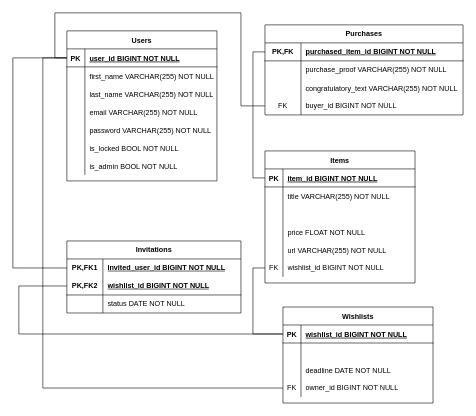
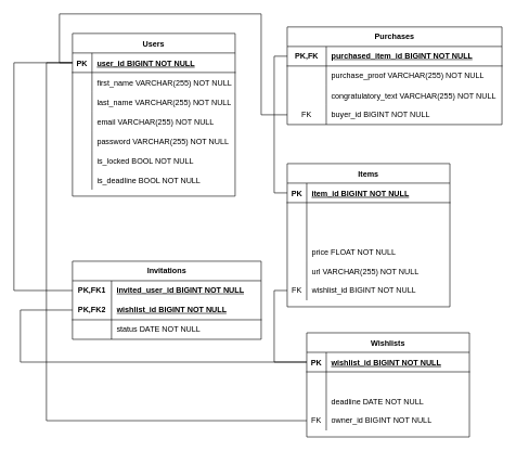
  <mxCell id="0" />
  <mxCell id="1" parent="0" />
  <mxCell id="2" value="Users" style="shape=table;startSize=30;container=1;collapsible=1;childLayout=tableLayout;fixedRows=1;rowLines=0;fontStyle=1;align=center;resizeLast=1;" vertex="1" parent="1"><mxGeometry x="110.91" y="50.91" width="250" height="250" as="geometry" /></mxCell>
  <mxCell id="3" value="" style="shape=partialRectangle;collapsible=0;dropTarget=0;pointerEvents=0;fillColor=none;points=[[0,0.5],[1,0.5]];portConstraint=eastwest;top=0;left=0;right=0;bottom=1;" vertex="1" parent="2"><mxGeometry y="30" width="250" height="30" as="geometry" /></mxCell>
  <mxCell id="4" value="PK" style="shape=partialRectangle;overflow=hidden;connectable=0;fillColor=none;top=0;left=0;bottom=0;right=0;fontStyle=1;" vertex="1" parent="3"><mxGeometry width="30" height="30" as="geometry"><mxRectangle width="30" height="30" as="alternateBounds" /></mxGeometry></mxCell>
  <mxCell id="5" value="user_id BIGINT NOT NULL " style="shape=partialRectangle;overflow=hidden;connectable=0;fillColor=none;top=0;left=0;bottom=0;right=0;align=left;spacingLeft=6;fontStyle=5;" vertex="1" parent="3"><mxGeometry x="30" width="220" height="30" as="geometry"><mxRectangle width="220" height="30" as="alternateBounds" /></mxGeometry></mxCell>
  <mxCell id="6" value="" style="shape=partialRectangle;collapsible=0;dropTarget=0;pointerEvents=0;fillColor=none;points=[[0,0.5],[1,0.5]];portConstraint=eastwest;top=0;left=0;right=0;bottom=0;" vertex="1" parent="2"><mxGeometry y="60" width="250" height="30" as="geometry" /></mxCell>
  <mxCell id="7" value="" style="shape=partialRectangle;overflow=hidden;connectable=0;fillColor=none;top=0;left=0;bottom=0;right=0;" vertex="1" parent="6"><mxGeometry width="30" height="30" as="geometry"><mxRectangle width="30" height="30" as="alternateBounds" /></mxGeometry></mxCell>
  <mxCell id="8" value="first_name VARCHAR(255) NOT NULL" style="shape=partialRectangle;overflow=hidden;connectable=0;fillColor=none;top=0;left=0;bottom=0;right=0;align=left;spacingLeft=6;" vertex="1" parent="6"><mxGeometry x="30" width="220" height="30" as="geometry"><mxRectangle width="220" height="30" as="alternateBounds" /></mxGeometry></mxCell>
  <mxCell id="9" value="" style="shape=tableRow;horizontal=0;startSize=0;swimlaneHead=0;swimlaneBody=0;fillColor=none;collapsible=0;dropTarget=0;points=[[0,0.5],[1,0.5]];portConstraint=eastwest;top=0;left=0;right=0;bottom=0;" vertex="1" parent="2"><mxGeometry y="90" width="250" height="30" as="geometry" /></mxCell>
  <mxCell id="10" value="" style="shape=partialRectangle;connectable=0;fillColor=none;top=0;left=0;bottom=0;right=0;editable=1;overflow=hidden;" vertex="1" parent="9"><mxGeometry width="30" height="30" as="geometry"><mxRectangle width="30" height="30" as="alternateBounds" /></mxGeometry></mxCell>
  <mxCell id="11" value="last_name VARCHAR(255) NOT NULL" style="shape=partialRectangle;connectable=0;fillColor=none;top=0;left=0;bottom=0;right=0;align=left;spacingLeft=6;overflow=hidden;" vertex="1" parent="9"><mxGeometry x="30" width="220" height="30" as="geometry"><mxRectangle width="220" height="30" as="alternateBounds" /></mxGeometry></mxCell>
  <mxCell id="12" value="" style="shape=tableRow;horizontal=0;startSize=0;swimlaneHead=0;swimlaneBody=0;fillColor=none;collapsible=0;dropTarget=0;points=[[0,0.5],[1,0.5]];portConstraint=eastwest;top=0;left=0;right=0;bottom=0;" vertex="1" parent="2"><mxGeometry y="120" width="250" height="30" as="geometry" /></mxCell>
  <mxCell id="13" value="" style="shape=partialRectangle;connectable=0;fillColor=none;top=0;left=0;bottom=0;right=0;editable=1;overflow=hidden;" vertex="1" parent="12"><mxGeometry width="30" height="30" as="geometry"><mxRectangle width="30" height="30" as="alternateBounds" /></mxGeometry></mxCell>
  <mxCell id="14" value="email VARCHAR(255) NOT NULL" style="shape=partialRectangle;connectable=0;fillColor=none;top=0;left=0;bottom=0;right=0;align=left;spacingLeft=6;overflow=hidden;" vertex="1" parent="12"><mxGeometry x="30" width="220" height="30" as="geometry"><mxRectangle width="220" height="30" as="alternateBounds" /></mxGeometry></mxCell>
  <mxCell id="15" value="" style="shape=tableRow;horizontal=0;startSize=0;swimlaneHead=0;swimlaneBody=0;fillColor=none;collapsible=0;dropTarget=0;points=[[0,0.5],[1,0.5]];portConstraint=eastwest;top=0;left=0;right=0;bottom=0;" vertex="1" parent="2"><mxGeometry y="150" width="250" height="30" as="geometry" /></mxCell>
  <mxCell id="16" value="" style="shape=partialRectangle;connectable=0;fillColor=none;top=0;left=0;bottom=0;right=0;editable=1;overflow=hidden;" vertex="1" parent="15"><mxGeometry width="30" height="30" as="geometry"><mxRectangle width="30" height="30" as="alternateBounds" /></mxGeometry></mxCell>
  <mxCell id="17" value="password VARCHAR(255) NOT NULL" style="shape=partialRectangle;connectable=0;fillColor=none;top=0;left=0;bottom=0;right=0;align=left;spacingLeft=6;overflow=hidden;" vertex="1" parent="15"><mxGeometry x="30" width="220" height="30" as="geometry"><mxRectangle width="220" height="30" as="alternateBounds" /></mxGeometry></mxCell>
  <mxCell id="18" value="" style="shape=tableRow;horizontal=0;startSize=0;swimlaneHead=0;swimlaneBody=0;fillColor=none;collapsible=0;dropTarget=0;points=[[0,0.5],[1,0.5]];portConstraint=eastwest;top=0;left=0;right=0;bottom=0;" vertex="1" parent="2"><mxGeometry y="180" width="250" height="30" as="geometry" /></mxCell>
  <mxCell id="19" value="" style="shape=partialRectangle;connectable=0;fillColor=none;top=0;left=0;bottom=0;right=0;editable=1;overflow=hidden;" vertex="1" parent="18"><mxGeometry width="30" height="30" as="geometry"><mxRectangle width="30" height="30" as="alternateBounds" /></mxGeometry></mxCell>
  <mxCell id="20" value="is_locked BOOL NOT NULL" style="shape=partialRectangle;connectable=0;fillColor=none;top=0;left=0;bottom=0;right=0;align=left;spacingLeft=6;overflow=hidden;" vertex="1" parent="18"><mxGeometry x="30" width="220" height="30" as="geometry"><mxRectangle width="220" height="30" as="alternateBounds" /></mxGeometry></mxCell>
  <mxCell id="21" value="" style="shape=tableRow;horizontal=0;startSize=0;swimlaneHead=0;swimlaneBody=0;fillColor=none;collapsible=0;dropTarget=0;points=[[0,0.5],[1,0.5]];portConstraint=eastwest;top=0;left=0;right=0;bottom=0;" vertex="1" parent="2"><mxGeometry y="210" width="250" height="30" as="geometry" /></mxCell>
  <mxCell id="22" value="" style="shape=partialRectangle;connectable=0;fillColor=none;top=0;left=0;bottom=0;right=0;editable=1;overflow=hidden;" vertex="1" parent="21"><mxGeometry width="30" height="30" as="geometry"><mxRectangle width="30" height="30" as="alternateBounds" /></mxGeometry></mxCell>
- <mxCell id="23" value="is_admin BOOL NOT NULL" style="shape=partialRectangle;connectable=0;fillColor=none;top=0;left=0;bottom=0;right=0;align=left;spacingLeft=6;overflow=hidden;" vertex="1" parent="21"><mxGeometry x="30" width="220" height="30" as="geometry"><mxRectangle width="220" height="30" as="alternateBounds" /></mxGeometry></mxCell>
+ <mxCell id="23" value="is_deadline BOOL NOT NULL" style="shape=partialRectangle;connectable=0;fillColor=none;top=0;left=0;bottom=0;right=0;align=left;spacingLeft=6;overflow=hidden;" vertex="1" parent="21"><mxGeometry x="30" width="220" height="30" as="geometry"><mxRectangle width="220" height="30" as="alternateBounds" /></mxGeometry></mxCell>
  <mxCell id="24" value="Items" style="shape=table;startSize=30;container=1;collapsible=1;childLayout=tableLayout;fixedRows=1;rowLines=0;fontStyle=1;align=center;resizeLast=1;" vertex="1" parent="1"><mxGeometry x="440.91" y="250.91" width="250" height="220" as="geometry" /></mxCell>
  <mxCell id="25" value="" style="shape=partialRectangle;collapsible=0;dropTarget=0;pointerEvents=0;fillColor=none;points=[[0,0.5],[1,0.5]];portConstraint=eastwest;top=0;left=0;right=0;bottom=1;" vertex="1" parent="24"><mxGeometry y="30" width="250" height="30" as="geometry" /></mxCell>
  <mxCell id="26" value="PK" style="shape=partialRectangle;overflow=hidden;connectable=0;fillColor=none;top=0;left=0;bottom=0;right=0;fontStyle=1;" vertex="1" parent="25"><mxGeometry width="30" height="30" as="geometry"><mxRectangle width="30" height="30" as="alternateBounds" /></mxGeometry></mxCell>
  <mxCell id="27" value="item_id BIGINT NOT NULL " style="shape=partialRectangle;overflow=hidden;connectable=0;fillColor=none;top=0;left=0;bottom=0;right=0;align=left;spacingLeft=6;fontStyle=5;" vertex="1" parent="25"><mxGeometry x="30" width="220" height="30" as="geometry"><mxRectangle width="220" height="30" as="alternateBounds" /></mxGeometry></mxCell>
  <mxCell id="28" value="" style="shape=partialRectangle;collapsible=0;dropTarget=0;pointerEvents=0;fillColor=none;points=[[0,0.5],[1,0.5]];portConstraint=eastwest;top=0;left=0;right=0;bottom=0;" vertex="1" parent="24"><mxGeometry y="60" width="250" height="30" as="geometry" /></mxCell>
  <mxCell id="29" value="" style="shape=partialRectangle;overflow=hidden;connectable=0;fillColor=none;top=0;left=0;bottom=0;right=0;" vertex="1" parent="28"><mxGeometry width="30" height="30" as="geometry"><mxRectangle width="30" height="30" as="alternateBounds" /></mxGeometry></mxCell>
- <mxCell id="30" value="title VARCHAR(255) NOT NULL" style="shape=partialRectangle;overflow=hidden;connectable=0;fillColor=none;top=0;left=0;bottom=0;right=0;align=left;spacingLeft=6;" vertex="1" parent="28"><mxGeometry x="30" width="220" height="30" as="geometry"><mxRectangle width="220" height="30" as="alternateBounds" /></mxGeometry></mxCell>
  <mxCell id="31" value="" style="shape=partialRectangle;collapsible=0;dropTarget=0;pointerEvents=0;fillColor=none;points=[[0,0.5],[1,0.5]];portConstraint=eastwest;top=0;left=0;right=0;bottom=0;" vertex="1" parent="24"><mxGeometry y="90" width="250" height="30" as="geometry" /></mxCell>
  <mxCell id="32" value="" style="shape=partialRectangle;overflow=hidden;connectable=0;fillColor=none;top=0;left=0;bottom=0;right=0;" vertex="1" parent="31"><mxGeometry width="30" height="30" as="geometry"><mxRectangle width="30" height="30" as="alternateBounds" /></mxGeometry></mxCell>
  <mxCell id="33" value="" style="shape=tableRow;horizontal=0;startSize=0;swimlaneHead=0;swimlaneBody=0;fillColor=none;collapsible=0;dropTarget=0;points=[[0,0.5],[1,0.5]];portConstraint=eastwest;top=0;left=0;right=0;bottom=0;" vertex="1" parent="24"><mxGeometry y="120" width="250" height="30" as="geometry" /></mxCell>
  <mxCell id="34" value="" style="shape=partialRectangle;connectable=0;fillColor=none;top=0;left=0;bottom=0;right=0;editable=1;overflow=hidden;" vertex="1" parent="33"><mxGeometry width="30" height="30" as="geometry"><mxRectangle width="30" height="30" as="alternateBounds" /></mxGeometry></mxCell>
  <mxCell id="35" value="price FLOAT NOT NULL" style="shape=partialRectangle;connectable=0;fillColor=none;top=0;left=0;bottom=0;right=0;align=left;spacingLeft=6;overflow=hidden;" vertex="1" parent="33"><mxGeometry x="30" width="220" height="30" as="geometry"><mxRectangle width="220" height="30" as="alternateBounds" /></mxGeometry></mxCell>
  <mxCell id="36" value="" style="shape=tableRow;horizontal=0;startSize=0;swimlaneHead=0;swimlaneBody=0;fillColor=none;collapsible=0;dropTarget=0;points=[[0,0.5],[1,0.5]];portConstraint=eastwest;top=0;left=0;right=0;bottom=0;" vertex="1" parent="24"><mxGeometry y="150" width="250" height="30" as="geometry" /></mxCell>
  <mxCell id="37" value="" style="shape=partialRectangle;connectable=0;fillColor=none;top=0;left=0;bottom=0;right=0;editable=1;overflow=hidden;" vertex="1" parent="36"><mxGeometry width="30" height="30" as="geometry"><mxRectangle width="30" height="30" as="alternateBounds" /></mxGeometry></mxCell>
  <mxCell id="38" value="url VARCHAR(255) NOT NULL" style="shape=partialRectangle;connectable=0;fillColor=none;top=0;left=0;bottom=0;right=0;align=left;spacingLeft=6;overflow=hidden;" vertex="1" parent="36"><mxGeometry x="30" width="220" height="30" as="geometry"><mxRectangle width="220" height="30" as="alternateBounds" /></mxGeometry></mxCell>
  <mxCell id="39" value="" style="shape=tableRow;horizontal=0;startSize=0;swimlaneHead=0;swimlaneBody=0;fillColor=none;collapsible=0;dropTarget=0;points=[[0,0.5],[1,0.5]];portConstraint=eastwest;top=0;left=0;right=0;bottom=0;" vertex="1" parent="24"><mxGeometry y="180" width="250" height="30" as="geometry" /></mxCell>
  <mxCell id="40" value="FK" style="shape=partialRectangle;connectable=0;fillColor=none;top=0;left=0;bottom=0;right=0;fontStyle=0;overflow=hidden;whiteSpace=wrap;html=1;" vertex="1" parent="39"><mxGeometry width="30" height="30" as="geometry"><mxRectangle width="30" height="30" as="alternateBounds" /></mxGeometry></mxCell>
  <mxCell id="41" value="wishlist_id BIGINT NOT NULL" style="shape=partialRectangle;connectable=0;fillColor=none;top=0;left=0;bottom=0;right=0;align=left;spacingLeft=6;fontStyle=0;overflow=hidden;whiteSpace=wrap;html=1;" vertex="1" parent="39"><mxGeometry x="30" width="220" height="30" as="geometry"><mxRectangle width="220" height="30" as="alternateBounds" /></mxGeometry></mxCell>
  <mxCell id="42" value="Wishlists" style="shape=table;startSize=30;container=1;collapsible=1;childLayout=tableLayout;fixedRows=1;rowLines=0;fontStyle=1;align=center;resizeLast=1;" vertex="1" parent="1"><mxGeometry x="470.91" y="510.91" width="250" height="160" as="geometry" /></mxCell>
  <mxCell id="43" value="" style="shape=partialRectangle;collapsible=0;dropTarget=0;pointerEvents=0;fillColor=none;points=[[0,0.5],[1,0.5]];portConstraint=eastwest;top=0;left=0;right=0;bottom=1;" vertex="1" parent="42"><mxGeometry y="30" width="250" height="30" as="geometry" /></mxCell>
  <mxCell id="44" value="PK" style="shape=partialRectangle;overflow=hidden;connectable=0;fillColor=none;top=0;left=0;bottom=0;right=0;fontStyle=1;" vertex="1" parent="43"><mxGeometry width="30" height="30" as="geometry"><mxRectangle width="30" height="30" as="alternateBounds" /></mxGeometry></mxCell>
  <mxCell id="45" value="wishlist_id BIGINT NOT NULL " style="shape=partialRectangle;overflow=hidden;connectable=0;fillColor=none;top=0;left=0;bottom=0;right=0;align=left;spacingLeft=6;fontStyle=5;" vertex="1" parent="43"><mxGeometry x="30" width="220" height="30" as="geometry"><mxRectangle width="220" height="30" as="alternateBounds" /></mxGeometry></mxCell>
  <mxCell id="46" value="" style="shape=partialRectangle;collapsible=0;dropTarget=0;pointerEvents=0;fillColor=none;points=[[0,0.5],[1,0.5]];portConstraint=eastwest;top=0;left=0;right=0;bottom=0;" vertex="1" parent="42"><mxGeometry y="60" width="250" height="30" as="geometry" /></mxCell>
  <mxCell id="47" value="" style="shape=partialRectangle;overflow=hidden;connectable=0;fillColor=none;top=0;left=0;bottom=0;right=0;" vertex="1" parent="46"><mxGeometry width="30" height="30" as="geometry"><mxRectangle width="30" height="30" as="alternateBounds" /></mxGeometry></mxCell>
  <mxCell id="48" value="" style="shape=partialRectangle;collapsible=0;dropTarget=0;pointerEvents=0;fillColor=none;points=[[0,0.5],[1,0.5]];portConstraint=eastwest;top=0;left=0;right=0;bottom=0;" vertex="1" parent="42"><mxGeometry y="90" width="250" height="30" as="geometry" /></mxCell>
  <mxCell id="49" value="" style="shape=partialRectangle;overflow=hidden;connectable=0;fillColor=none;top=0;left=0;bottom=0;right=0;" vertex="1" parent="48"><mxGeometry width="30" height="30" as="geometry"><mxRectangle width="30" height="30" as="alternateBounds" /></mxGeometry></mxCell>
  <mxCell id="50" value="deadline DATE NOT NULL" style="shape=partialRectangle;overflow=hidden;connectable=0;fillColor=none;top=0;left=0;bottom=0;right=0;align=left;spacingLeft=6;" vertex="1" parent="48"><mxGeometry x="30" width="220" height="30" as="geometry"><mxRectangle width="220" height="30" as="alternateBounds" /></mxGeometry></mxCell>
  <mxCell id="51" value="" style="shape=tableRow;horizontal=0;startSize=0;swimlaneHead=0;swimlaneBody=0;fillColor=none;collapsible=0;dropTarget=0;points=[[0,0.5],[1,0.5]];portConstraint=eastwest;top=0;left=0;right=0;bottom=0;" vertex="1" parent="42"><mxGeometry y="120" width="250" height="30" as="geometry" /></mxCell>
  <mxCell id="52" value="FK" style="shape=partialRectangle;connectable=0;fillColor=none;top=0;left=0;bottom=0;right=0;fontStyle=0;overflow=hidden;whiteSpace=wrap;html=1;" vertex="1" parent="51"><mxGeometry width="30" height="30" as="geometry"><mxRectangle width="30" height="30" as="alternateBounds" /></mxGeometry></mxCell>
  <mxCell id="53" value="owner_id BIGINT NOT NULL" style="shape=partialRectangle;connectable=0;fillColor=none;top=0;left=0;bottom=0;right=0;align=left;spacingLeft=6;fontStyle=0;overflow=hidden;whiteSpace=wrap;html=1;" vertex="1" parent="51"><mxGeometry x="30" width="220" height="30" as="geometry"><mxRectangle width="220" height="30" as="alternateBounds" /></mxGeometry></mxCell>
  <mxCell id="54" value="" style="edgeStyle=orthogonalEdgeStyle;fontSize=12;html=1;endArrow=none;rounded=0;entryX=0;entryY=0.5;entryDx=0;entryDy=0;exitX=0;exitY=0.5;exitDx=0;exitDy=0;startFill=0;" edge="1" parent="1" source="3" target="51"><mxGeometry width="100" height="100" relative="1" as="geometry"><mxPoint x="330.91" y="270.91" as="sourcePoint" /><mxPoint x="360.91" y="650.91" as="targetPoint" /><Array as="points"><mxPoint x="70.91" y="95.91" /><mxPoint x="70.91" y="645.91" /></Array></mxGeometry></mxCell>
  <mxCell id="55" value="Invitations" style="shape=table;startSize=30;container=1;collapsible=1;childLayout=tableLayout;fixedRows=1;rowLines=0;fontStyle=1;align=center;resizeLast=1;html=1;whiteSpace=wrap;" vertex="1" parent="1"><mxGeometry x="110.91" y="400.91" width="290" height="120" as="geometry" /></mxCell>
  <mxCell id="56" value="" style="shape=tableRow;horizontal=0;startSize=0;swimlaneHead=0;swimlaneBody=0;fillColor=none;collapsible=0;dropTarget=0;points=[[0,0.5],[1,0.5]];portConstraint=eastwest;top=0;left=0;right=0;bottom=0;html=1;" vertex="1" parent="55"><mxGeometry y="30" width="290" height="30" as="geometry" /></mxCell>
  <mxCell id="57" value="PK,FK1" style="shape=partialRectangle;connectable=0;fillColor=none;top=0;left=0;bottom=0;right=0;fontStyle=1;overflow=hidden;html=1;whiteSpace=wrap;" vertex="1" parent="56"><mxGeometry width="60" height="30" as="geometry"><mxRectangle width="60" height="30" as="alternateBounds" /></mxGeometry></mxCell>
  <mxCell id="58" value="invited_user_id BIGINT NOT NULL" style="shape=partialRectangle;connectable=0;fillColor=none;top=0;left=0;bottom=0;right=0;align=left;spacingLeft=6;fontStyle=5;overflow=hidden;html=1;whiteSpace=wrap;" vertex="1" parent="56"><mxGeometry x="60" width="230" height="30" as="geometry"><mxRectangle width="230" height="30" as="alternateBounds" /></mxGeometry></mxCell>
  <mxCell id="59" value="" style="shape=tableRow;horizontal=0;startSize=0;swimlaneHead=0;swimlaneBody=0;fillColor=none;collapsible=0;dropTarget=0;points=[[0,0.5],[1,0.5]];portConstraint=eastwest;top=0;left=0;right=0;bottom=1;html=1;" vertex="1" parent="55"><mxGeometry y="60" width="290" height="30" as="geometry" /></mxCell>
  <mxCell id="60" value="PK,FK2" style="shape=partialRectangle;connectable=0;fillColor=none;top=0;left=0;bottom=0;right=0;fontStyle=1;overflow=hidden;html=1;whiteSpace=wrap;" vertex="1" parent="59"><mxGeometry width="60" height="30" as="geometry"><mxRectangle width="60" height="30" as="alternateBounds" /></mxGeometry></mxCell>
  <mxCell id="61" value="wishlist_id BIGINT NOT NULL" style="shape=partialRectangle;connectable=0;fillColor=none;top=0;left=0;bottom=0;right=0;align=left;spacingLeft=6;fontStyle=5;overflow=hidden;html=1;whiteSpace=wrap;" vertex="1" parent="59"><mxGeometry x="60" width="230" height="30" as="geometry"><mxRectangle width="230" height="30" as="alternateBounds" /></mxGeometry></mxCell>
  <mxCell id="62" value="" style="shape=tableRow;horizontal=0;startSize=0;swimlaneHead=0;swimlaneBody=0;fillColor=none;collapsible=0;dropTarget=0;points=[[0,0.5],[1,0.5]];portConstraint=eastwest;top=0;left=0;right=0;bottom=0;html=1;" vertex="1" parent="55"><mxGeometry y="90" width="290" height="30" as="geometry" /></mxCell>
  <mxCell id="63" value="" style="shape=partialRectangle;connectable=0;fillColor=none;top=0;left=0;bottom=0;right=0;editable=1;overflow=hidden;html=1;whiteSpace=wrap;" vertex="1" parent="62"><mxGeometry width="60" height="30" as="geometry"><mxRectangle width="60" height="30" as="alternateBounds" /></mxGeometry></mxCell>
  <mxCell id="64" value="status DATE NOT NULL" style="shape=partialRectangle;connectable=0;fillColor=none;top=0;left=0;bottom=0;right=0;align=left;spacingLeft=6;overflow=hidden;html=1;whiteSpace=wrap;" vertex="1" parent="62"><mxGeometry x="60" width="230" height="30" as="geometry"><mxRectangle width="230" height="30" as="alternateBounds" /></mxGeometry></mxCell>
  <mxCell id="65" value="" style="edgeStyle=orthogonalEdgeStyle;fontSize=12;html=1;endArrow=none;rounded=0;exitX=0;exitY=0.5;exitDx=0;exitDy=0;entryX=0;entryY=0.5;entryDx=0;entryDy=0;startFill=0;" edge="1" parent="1" source="56" target="3"><mxGeometry width="100" height="100" relative="1" as="geometry"><mxPoint x="350.91" y="580.91" as="sourcePoint" /><mxPoint x="450.91" y="480.91" as="targetPoint" /><Array as="points"><mxPoint x="20.91" y="445.91" /><mxPoint x="20.91" y="95.91" /></Array></mxGeometry></mxCell>
  <mxCell id="66" value="" style="edgeStyle=orthogonalEdgeStyle;fontSize=12;html=1;endArrow=none;rounded=0;entryX=0;entryY=0.5;entryDx=0;entryDy=0;exitX=0;exitY=0.5;exitDx=0;exitDy=0;startFill=0;" edge="1" parent="1" target="43" source="59"><mxGeometry width="100" height="100" relative="1" as="geometry"><mxPoint x="110.91" y="455.91" as="sourcePoint" /><mxPoint x="120.91" y="105.91" as="targetPoint" /><Array as="points"><mxPoint x="30.91" y="475.91" /><mxPoint x="30.91" y="555.91" /></Array></mxGeometry></mxCell>
  <mxCell id="67" style="edgeStyle=orthogonalEdgeStyle;rounded=0;orthogonalLoop=1;jettySize=auto;html=1;exitX=0;exitY=0.5;exitDx=0;exitDy=0;entryX=0;entryY=0.5;entryDx=0;entryDy=0;endArrow=none;endFill=0;startFill=0;" edge="1" parent="1" source="70" target="25"><mxGeometry relative="1" as="geometry" /></mxCell>
  <mxCell id="68" style="edgeStyle=orthogonalEdgeStyle;rounded=0;orthogonalLoop=1;jettySize=auto;html=1;exitX=0;exitY=0.5;exitDx=0;exitDy=0;entryX=0;entryY=0.5;entryDx=0;entryDy=0;endArrow=none;startFill=0;" edge="1" parent="1" source="39" target="43"><mxGeometry relative="1" as="geometry" /></mxCell>
  <mxCell id="69" value="Purchases" style="shape=table;startSize=30;container=1;collapsible=1;childLayout=tableLayout;fixedRows=1;rowLines=0;fontStyle=1;align=center;resizeLast=1;html=1;whiteSpace=wrap;" vertex="1" parent="1"><mxGeometry x="440.91" y="40.91" width="330" height="150" as="geometry" /></mxCell>
  <mxCell id="70" value="" style="shape=tableRow;horizontal=0;startSize=0;swimlaneHead=0;swimlaneBody=0;fillColor=none;collapsible=0;dropTarget=0;points=[[0,0.5],[1,0.5]];portConstraint=eastwest;top=0;left=0;right=0;bottom=1;html=1;" vertex="1" parent="69"><mxGeometry y="30" width="330" height="30" as="geometry" /></mxCell>
  <mxCell id="71" value="PK,FK" style="shape=partialRectangle;connectable=0;fillColor=none;top=0;left=0;bottom=0;right=0;fontStyle=1;overflow=hidden;html=1;whiteSpace=wrap;" vertex="1" parent="70"><mxGeometry width="60" height="30" as="geometry"><mxRectangle width="60" height="30" as="alternateBounds" /></mxGeometry></mxCell>
  <mxCell id="72" value="purchased_item_id BIGINT NOT NULL" style="shape=partialRectangle;connectable=0;fillColor=none;top=0;left=0;bottom=0;right=0;align=left;spacingLeft=6;fontStyle=5;overflow=hidden;html=1;whiteSpace=wrap;" vertex="1" parent="70"><mxGeometry x="60" width="270" height="30" as="geometry"><mxRectangle width="270" height="30" as="alternateBounds" /></mxGeometry></mxCell>
  <mxCell id="73" value="" style="shape=tableRow;horizontal=0;startSize=0;swimlaneHead=0;swimlaneBody=0;fillColor=none;collapsible=0;dropTarget=0;points=[[0,0.5],[1,0.5]];portConstraint=eastwest;top=0;left=0;right=0;bottom=0;html=1;" vertex="1" parent="69"><mxGeometry y="60" width="330" height="30" as="geometry" /></mxCell>
  <mxCell id="74" value="" style="shape=partialRectangle;connectable=0;fillColor=none;top=0;left=0;bottom=0;right=0;editable=1;overflow=hidden;html=1;whiteSpace=wrap;" vertex="1" parent="73"><mxGeometry width="60" height="30" as="geometry"><mxRectangle width="60" height="30" as="alternateBounds" /></mxGeometry></mxCell>
  <mxCell id="75" value="purchase_proof VARCHAR(255) NOT NULL" style="shape=partialRectangle;connectable=0;fillColor=none;top=0;left=0;bottom=0;right=0;align=left;spacingLeft=6;overflow=hidden;html=1;whiteSpace=wrap;" vertex="1" parent="73"><mxGeometry x="60" width="270" height="30" as="geometry"><mxRectangle width="270" height="30" as="alternateBounds" /></mxGeometry></mxCell>
  <mxCell id="76" value="" style="shape=tableRow;horizontal=0;startSize=0;swimlaneHead=0;swimlaneBody=0;fillColor=none;collapsible=0;dropTarget=0;points=[[0,0.5],[1,0.5]];portConstraint=eastwest;top=0;left=0;right=0;bottom=0;" vertex="1" parent="69"><mxGeometry y="90" width="330" height="30" as="geometry" /></mxCell>
  <mxCell id="77" value="" style="shape=partialRectangle;connectable=0;fillColor=none;top=0;left=0;bottom=0;right=0;editable=1;overflow=hidden;" vertex="1" parent="76"><mxGeometry width="60" height="30" as="geometry"><mxRectangle width="60" height="30" as="alternateBounds" /></mxGeometry></mxCell>
  <mxCell id="78" value="congratulatory_text VARCHAR(255) NOT NULL" style="shape=partialRectangle;connectable=0;fillColor=none;top=0;left=0;bottom=0;right=0;align=left;spacingLeft=6;overflow=hidden;" vertex="1" parent="76"><mxGeometry x="60" width="270" height="30" as="geometry"><mxRectangle width="270" height="30" as="alternateBounds" /></mxGeometry></mxCell>
  <mxCell id="79" value="" style="shape=tableRow;horizontal=0;startSize=0;swimlaneHead=0;swimlaneBody=0;fillColor=none;collapsible=0;dropTarget=0;points=[[0,0.5],[1,0.5]];portConstraint=eastwest;top=0;left=0;right=0;bottom=0;" vertex="1" parent="69"><mxGeometry y="120" width="330" height="30" as="geometry" /></mxCell>
  <mxCell id="80" value="FK" style="shape=partialRectangle;connectable=0;fillColor=none;top=0;left=0;bottom=0;right=0;fontStyle=0;overflow=hidden;whiteSpace=wrap;html=1;" vertex="1" parent="79"><mxGeometry width="60" height="30" as="geometry"><mxRectangle width="60" height="30" as="alternateBounds" /></mxGeometry></mxCell>
  <mxCell id="81" value="buyer_id BIGINT NOT NULL" style="shape=partialRectangle;connectable=0;fillColor=none;top=0;left=0;bottom=0;right=0;align=left;spacingLeft=6;fontStyle=0;overflow=hidden;whiteSpace=wrap;html=1;" vertex="1" parent="79"><mxGeometry x="60" width="270" height="30" as="geometry"><mxRectangle width="270" height="30" as="alternateBounds" /></mxGeometry></mxCell>
  <mxCell id="82" style="edgeStyle=orthogonalEdgeStyle;rounded=0;orthogonalLoop=1;jettySize=auto;html=1;exitX=0;exitY=0.5;exitDx=0;exitDy=0;entryX=0;entryY=0.5;entryDx=0;entryDy=0;endArrow=none;startFill=0;" edge="1" parent="1" source="79" target="3"><mxGeometry relative="1" as="geometry"><Array as="points"><mxPoint x="400.91" y="175.91" /><mxPoint x="400.91" y="20.91" /><mxPoint x="90.91" y="20.91" /><mxPoint x="90.91" y="95.91" /></Array></mxGeometry></mxCell>
